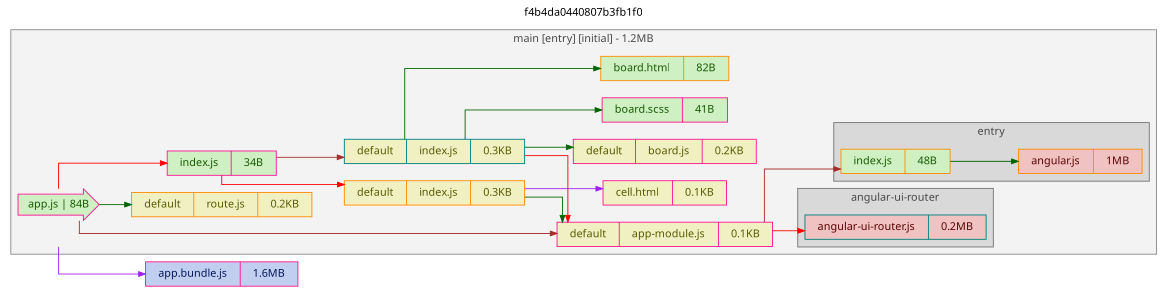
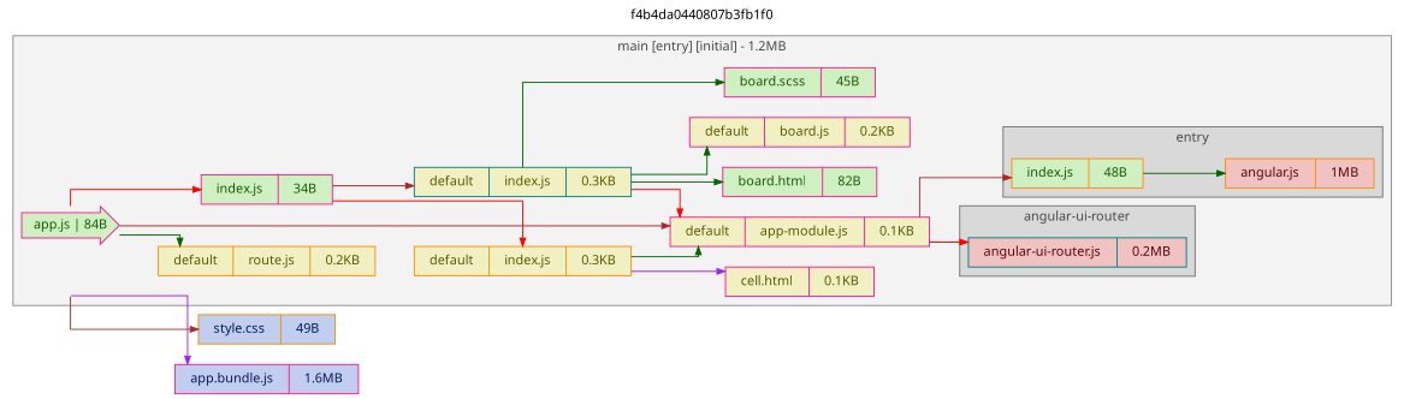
  digraph {
    compound=true
    fontname="gotham-book,sans-serif"
    fontsize=12
    label=f4b4da0440807b3fb1f0
    labelloc=t
    rankdir=LR
    splines=ortho
    node [color=deeppink fillcolor="0.16666666666666666,0.19,0.94" fontcolor="0.16666666666666666,0.97,0.35" fontname="gotham-book,sans-serif" fontsize=12 labelloc=c margin="0.2,0.1" shape=record style=filled]
    edge [arrowsize=.75 color=darkgreen fontname="gotham-book,sans-serif" fontsize=10]
    n1 [color=teal fillcolor="0,0.19,0.94" fontcolor="0,0.97,0.35" height=0 label="{ angular-ui-router.js|0.2MB }" width=0]
    n2 [color=darkorange fillcolor="0,0.19,0.94" fontcolor="0,0.97,0.35" height=0 label="{ angular.js|1MB }" width=0]
    n3 [color=darkorange fillcolor="0.2916666666666667,0.19,0.94" fontcolor="0.2916666666666667,0.97,0.35" height=0 label="{ index.js|48B }" width=0]
    n4 [height=0 label="{  { default  }|app-module.js|0.1KB }" width=0]
    n5 [fillcolor="0.2916666666666667,0.19,0.94" fontcolor="0.2916666666666667,0.97,0.35" height=0 label="app.js | 84B" margin=0.15 shape=rarrow width=0]
-   n6 [color=darkorange fillcolor="0.2916666666666667,0.19,0.94" fontcolor="0.2916666666666667,0.97,0.35" height=0 label="{ board.html|82B }" width=0]
+   n6 [fillcolor="0.2916666666666667,0.19,0.94" fontcolor="0.2916666666666667,0.97,0.35" height=0 label="{ board.html|82B }" width=0]
    n7 [height=0 label="{  { default  }|board.js|0.2KB }" width=0]
-   n8 [fillcolor="0.2916666666666667,0.19,0.94" fontcolor="0.2916666666666667,0.97,0.35" height=0 label="{ board.scss|41B }" width=0]
+   n8 [fillcolor="0.2916666666666667,0.19,0.94" fontcolor="0.2916666666666667,0.97,0.35" height=0 label="{ board.scss|45B }" width=0]
    n9 [color=teal height=0 label="{  { default  }|index.js|0.3KB }" width=0]
    n10 [height=0 label="{ cell.html|0.1KB }" width=0]
    n11 [color=darkorange height=0 label="{  { default  }|index.js|0.3KB }" width=0]
    n12 [fillcolor="0.2916666666666667,0.19,0.94" fontcolor="0.2916666666666667,0.97,0.35" height=0 label="{ index.js|34B }" width=0]
    n13 [color=darkorange height=0 label="{  { default  }|route.js|0.2KB }" width=0]
    cluster_0hidden [fixedsize=true height=0 margin=0 style=invis width=0 color="" fillcolor="" fontcolor="" labelloc="" shape=""]
    n15 [fillcolor="0.625,0.19,0.94" fontcolor="0.625,0.97,0.35" height=0 label="{ app.bundle.js|1.6MB }" width=0]
+   n16 [color=darkorange fillcolor="0.625,0.19,0.94" fontcolor="0.625,0.97,0.35" height=0 label="{ style.css|49B }" width=0]
    subgraph cluster_1 {
      bgcolor="0,0,0.95"
      color="0,0,0.55"
      fontcolor="0,0,0.28"
      label="main [entry] [initial] - 1.2MB"
      n4
      n5
      n6
      n7
      n8
      n9
      n10
      n11
      n12
      n13
      cluster_0hidden
      subgraph cluster_2 {
        bgcolor="0,0,0.95"
        color="0.2916666666666667,0,0.45"
        fillcolor="0.2916666666666667,0,0.85"
        fontcolor="0,0,0.28"
        label="angular-ui-router"
        style=filled
        n1
      }
      subgraph cluster_3 {
        bgcolor="0,0,0.95"
        color="0.2916666666666667,0,0.45"
        fillcolor="0.2916666666666667,0,0.85"
        fontcolor="0,0,0.28"
        label=entry
        style=filled
        n2
        n3
      }
    }
    n3 -> n2
    n4 -> n1 [color=red]
    n4 -> n3 [color=brown]
    n5 -> n4 [color=brown]
    n5 -> n12 [color=red]
    n5 -> n13
    n9 -> n4 [color=red]
    n9 -> n6
    n9 -> n7
    n9 -> n8
    n11 -> n4
    n11 -> n10 [color=purple]
    n12 -> n9 [color=brown]
    n12 -> n11 [color=red]
    cluster_0hidden -> n15 [color=purple]
+   cluster_0hidden -> n16 [color=brown]
  }
